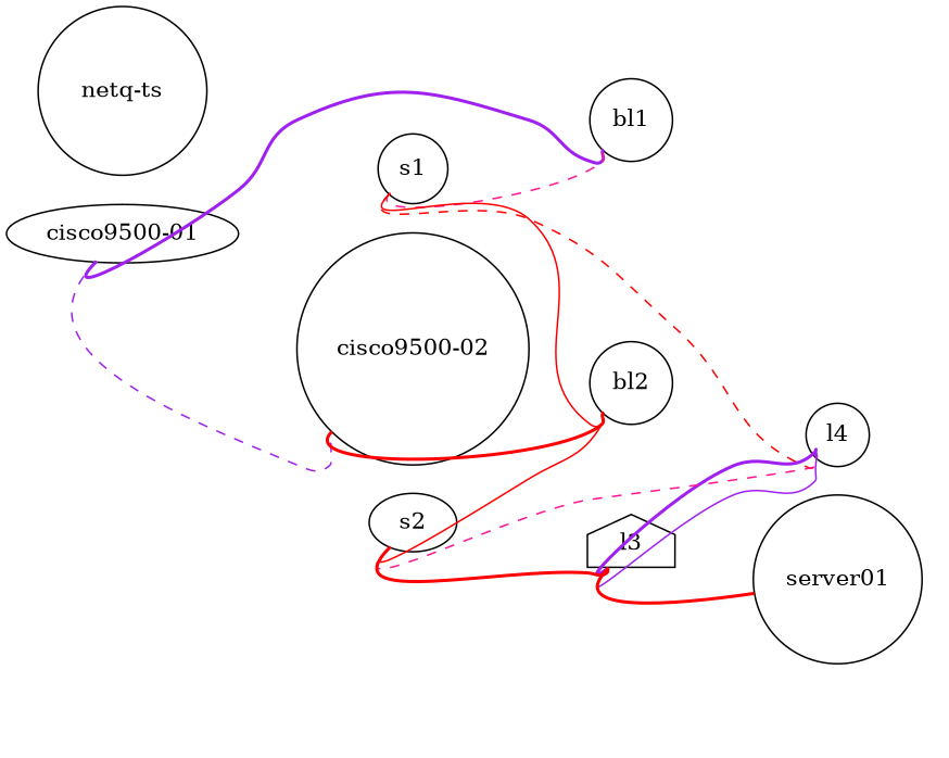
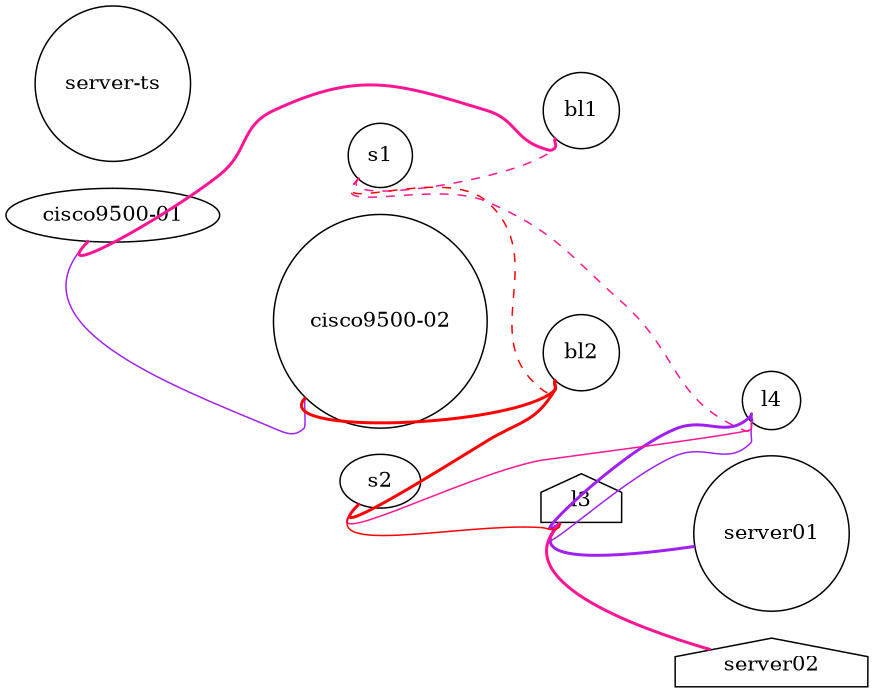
  graph {
    rankdir=LR
    node [config="./helper_scripts/extra_switch_config.sh" function=leaf memory=1024 os="CumulusCommunity/cumulus-vx" shape=circle version="3.7.4"]
    edge [color=purple headport=swp54 style=bold tailport=swp1]
    "cisco9500-01" [function=cisco mgmt_ip="192.168.200.2" shape=ellipse]
    "cisco9500-02" [function=cisco mgmt_ip="192.168.200.3"]
    bl1 [mgmt_ip="192.168.200.6"]
    bl2 [mgmt_ip="192.168.200.7"]
    s1 [function=spine mgmt_ip="192.168.200.4"]
    l4 [mgmt_ip="192.168.200.9"]
    l3 [mgmt_ip="192.168.200.8" shape=house]
    server01 [config="./helper_scripts/extra_server_config.sh" function=host memory=768 mgmt_ip="192.168.200.10" os="yk0/ubuntu-xenial" version=""]
+   server02 [config="./helper_scripts/extra_server_config.sh" function=host memory=768 mgmt_ip="192.168.200.11" os="yk0/ubuntu-xenial" shape=house version=""]
    s2 [function=spine mgmt_ip="192.168.200.5" shape=ellipse]
-   "netq-ts" [config="./helper_scripts/extra_server_config.sh" function=host memory=2048 mgmt_ip="192.168.200.250" os="cumulus/ts" version=""]
-   "cisco9500-01" -- "cisco9500-02" [headport=swp3 style=dashed tailport=swp3]
-   "cisco9500-01" -- bl1 [headport=swp25]
+   "netq-ts" [config="./helper_scripts/extra_server_config.sh" function=host memory=2048 mgmt_ip="192.168.200.250" os="cumulus/ts" label="server-ts" version=""]
+   "cisco9500-01" -- "cisco9500-02" [headport=swp3 style=solid tailport=swp3]
+   "cisco9500-01" -- bl1 [color=deeppink headport=swp25]
    "cisco9500-02" -- bl2 [color=red headport=swp55]
    s1 -- bl1 [color=deeppink headport=swp29 style=dashed]
-   s1 -- bl2 [color=red headport=swp53 style=solid tailport=swp2]
-   s1 -- l4 [color=red headport=swp53 style=dashed tailport=swp4]
+   s1 -- bl2 [color=red headport=swp53 style=dashed tailport=swp2]
+   s1 -- l4 [color=deeppink headport=swp53 style=dashed tailport=swp4]
    l3 -- l4 [headport=swp55 style=solid tailport=swp55]
    l3 -- l4 [headport=swp56 tailport=swp56]
-   l3 -- server01 [color=red headport=eth1]
-   s2 -- bl2 [color=red style=solid tailport=swp2]
-   s2 -- l4 [color=deeppink style=dashed tailport=swp4]
-   s2 -- l3 [color=red tailport=swp3]
+   l3 -- server01 [headport=eth1]
+   l3 -- server02 [color=deeppink headport=eth1 tailport=swp2]
+   s2 -- bl2 [color=red tailport=swp2]
+   s2 -- l4 [color=deeppink style=solid tailport=swp4]
+   s2 -- l3 [color=red style=solid tailport=swp3]
  }
